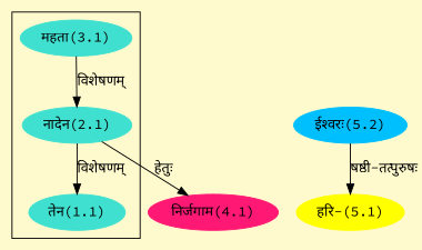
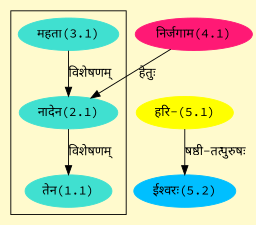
  digraph {
    bgcolor=lemonchiffon1
    compound=true
    fontname="Source Code Pro"
    rankdir=BT
    node [color="#40E0D0" fontname="Source Code Pro" style=filled]
    edge [dir=back fontname="Source Code Pro"]
    n1 [label="तेन(1.1)"]
    n2 [label="नादेन(2.1)"]
    n3 [label="महता(3.1)"]
    n4 [color="#FF1975" label="निर्जगाम(4.1)"]
    n5 [color="#00BFFF" label="ईश्वरः(5.2)"]
    n6 [color="#FFFF00" label="हरि-(5.1)"]
    subgraph cluster_1 {
      n1
      n2
      n3
    }
    n1 -> n2 [label="विशेषणम्"]
    n2 -> n3 [label="विशेषणम्"]
-   n4 -> n2 [label="हेतुः"]
-   n6 -> n5 [label="षष्ठी-तत्पुरुषः"]
+   n2 -> n4 [label="हेतुः"]
+   n5 -> n6 [label="षष्ठी-तत्पुरुषः"]
  }
